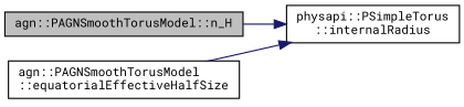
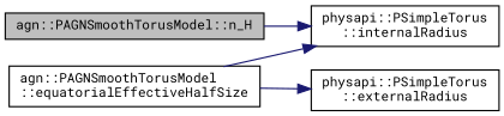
  digraph {
    fontname="Roboto Mono"
    rankdir=LR
    node [color=black fillcolor=white fontname="Roboto Mono" fontsize=10 shape=record style=filled]
    edge [color=midnightblue fontname="Roboto Mono" fontsize=10 labelfontname=Helvetica labelfontsize=10 style=solid]
    n1 [fillcolor=grey75 fontcolor=black height=0.2 label="agn::PAGNSmoothTorusModel::n_H" width=0.4]
    n2 [height=0.2 label="physapi::PSimpleTorus\l::internalRadius" width=0.4]
    n3 [height=0.2 label="agn::PAGNSmoothTorusModel\l::equatorialEffectiveHalfSize" width=0.4]
+   n4 [height=0.2 label="physapi::PSimpleTorus\l::externalRadius" width=0.4]
    n1 -> n2
    n3 -> n2
+   n3 -> n4
  }
